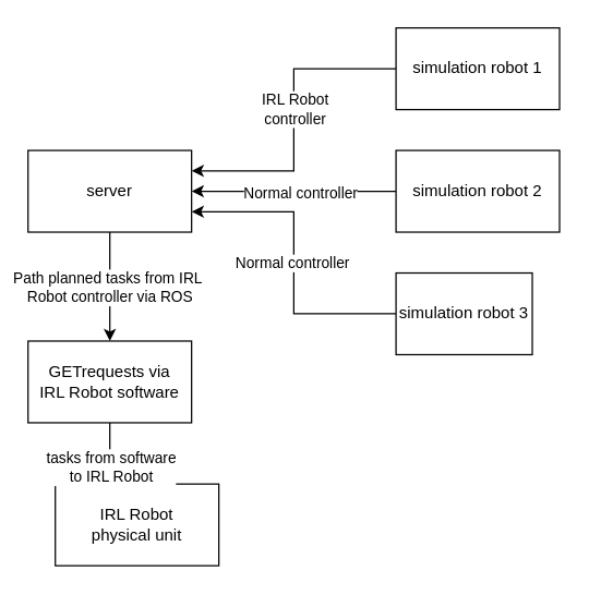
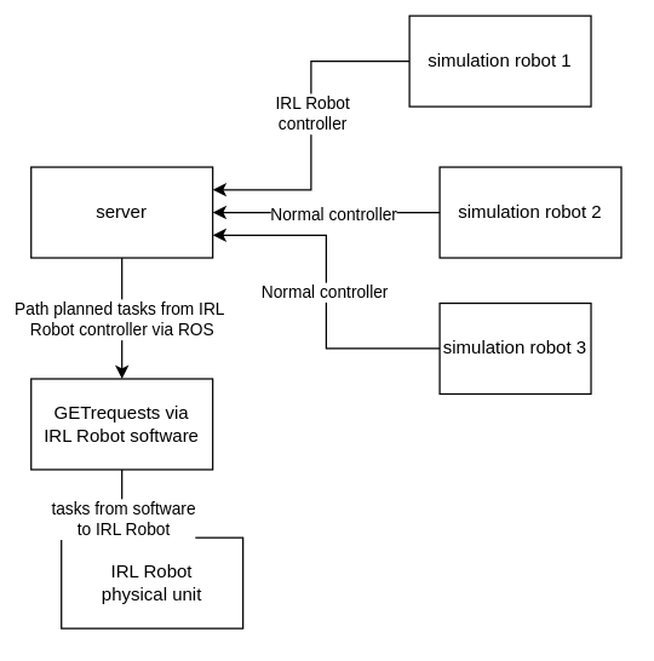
  <mxCell id="0" />
  <mxCell id="1" parent="0" />
  <mxCell id="2" value="IRL Robot&lt;div&gt;physical unit&lt;/div&gt;" style="rounded=0;whiteSpace=wrap;html=1;" parent="1" vertex="1"><mxGeometry x="40" y="355" width="120" height="60" as="geometry" /></mxCell>
  <mxCell id="3" style="edgeStyle=orthogonalEdgeStyle;rounded=0;orthogonalLoop=1;jettySize=auto;html=1;entryX=1;entryY=0.5;entryDx=0;entryDy=0;" parent="1" source="5" target="14" edge="1"><mxGeometry relative="1" as="geometry" /></mxCell>
  <mxCell id="4" value="Normal controller" style="edgeLabel;html=1;align=center;verticalAlign=middle;resizable=0;points=[];" parent="3" vertex="1" connectable="0"><mxGeometry x="-0.051" y="1" relative="1" as="geometry"><mxPoint as="offset" /></mxGeometry></mxCell>
  <mxCell id="5" value="simulation robot 2" style="rounded=0;whiteSpace=wrap;html=1;" parent="1" vertex="1"><mxGeometry x="290" y="110" width="120" height="60" as="geometry" /></mxCell>
  <mxCell id="6" style="edgeStyle=orthogonalEdgeStyle;rounded=0;orthogonalLoop=1;jettySize=auto;html=1;entryX=1;entryY=0.25;entryDx=0;entryDy=0;" parent="1" source="8" target="14" edge="1"><mxGeometry relative="1" as="geometry" /></mxCell>
  <mxCell id="7" value="IRL Robot&lt;div&gt;controller&lt;/div&gt;" style="edgeLabel;html=1;align=center;verticalAlign=middle;resizable=0;points=[];" parent="6" vertex="1" connectable="0"><mxGeometry x="-0.075" relative="1" as="geometry"><mxPoint as="offset" /></mxGeometry></mxCell>
- <mxCell id="8" value="simulation robot 1" style="rounded=0;whiteSpace=wrap;html=1;" parent="1" vertex="1"><mxGeometry x="290" y="20" width="120" height="60" as="geometry" /></mxCell>
+ <mxCell id="8" value="simulation robot 1" style="rounded=0;whiteSpace=wrap;html=1;" parent="1" vertex="1"><mxGeometry x="270" y="10" width="120" height="60" as="geometry" /></mxCell>
  <mxCell id="9" style="edgeStyle=orthogonalEdgeStyle;rounded=0;orthogonalLoop=1;jettySize=auto;html=1;entryX=1;entryY=0.75;entryDx=0;entryDy=0;" parent="1" source="11" target="14" edge="1"><mxGeometry relative="1" as="geometry" /></mxCell>
  <mxCell id="10" value="Normal controller" style="edgeLabel;html=1;align=center;verticalAlign=middle;resizable=0;points=[];" parent="9" vertex="1" connectable="0"><mxGeometry x="0.004" y="2" relative="1" as="geometry"><mxPoint as="offset" /></mxGeometry></mxCell>
  <mxCell id="11" value="simulation robot 3" style="rounded=0;whiteSpace=wrap;html=1;" parent="1" vertex="1"><mxGeometry x="290" y="200" width="100" height="60" as="geometry" /></mxCell>
  <mxCell id="12" style="edgeStyle=orthogonalEdgeStyle;rounded=0;orthogonalLoop=1;jettySize=auto;html=1;entryX=0.5;entryY=0;entryDx=0;entryDy=0;" parent="1" source="14" target="17" edge="1"><mxGeometry relative="1" as="geometry"><mxPoint x="80" y="250" as="targetPoint" /></mxGeometry></mxCell>
  <mxCell id="13" value="Path planned tasks from IRL&amp;nbsp;&lt;div&gt;Robot controller via ROS&lt;/div&gt;" style="edgeLabel;html=1;align=center;verticalAlign=middle;resizable=0;points=[];" parent="12" vertex="1" connectable="0"><mxGeometry y="-1" relative="1" as="geometry"><mxPoint as="offset" /></mxGeometry></mxCell>
  <mxCell id="14" value="server" style="rounded=0;whiteSpace=wrap;html=1;" parent="1" vertex="1"><mxGeometry x="20" y="110" width="120" height="60" as="geometry" /></mxCell>
  <mxCell id="15" style="edgeStyle=orthogonalEdgeStyle;rounded=0;orthogonalLoop=1;jettySize=auto;html=1;entryX=0.5;entryY=0;entryDx=0;entryDy=0;" parent="1" source="17" target="2" edge="1"><mxGeometry relative="1" as="geometry" /></mxCell>
  <mxCell id="16" value="tasks from software&lt;div&gt;to IRL Robot&lt;/div&gt;" style="edgeLabel;html=1;align=center;verticalAlign=middle;resizable=0;points=[];" parent="15" vertex="1" connectable="0"><mxGeometry x="-0.333" y="-2" relative="1" as="geometry"><mxPoint x="2" y="10" as="offset" /></mxGeometry></mxCell>
  <mxCell id="17" value="GETrequests via&lt;div&gt;IRL Robot software&lt;/div&gt;" style="rounded=0;whiteSpace=wrap;html=1;" parent="1" vertex="1"><mxGeometry x="20" y="250" width="120" height="60" as="geometry" /></mxCell>
